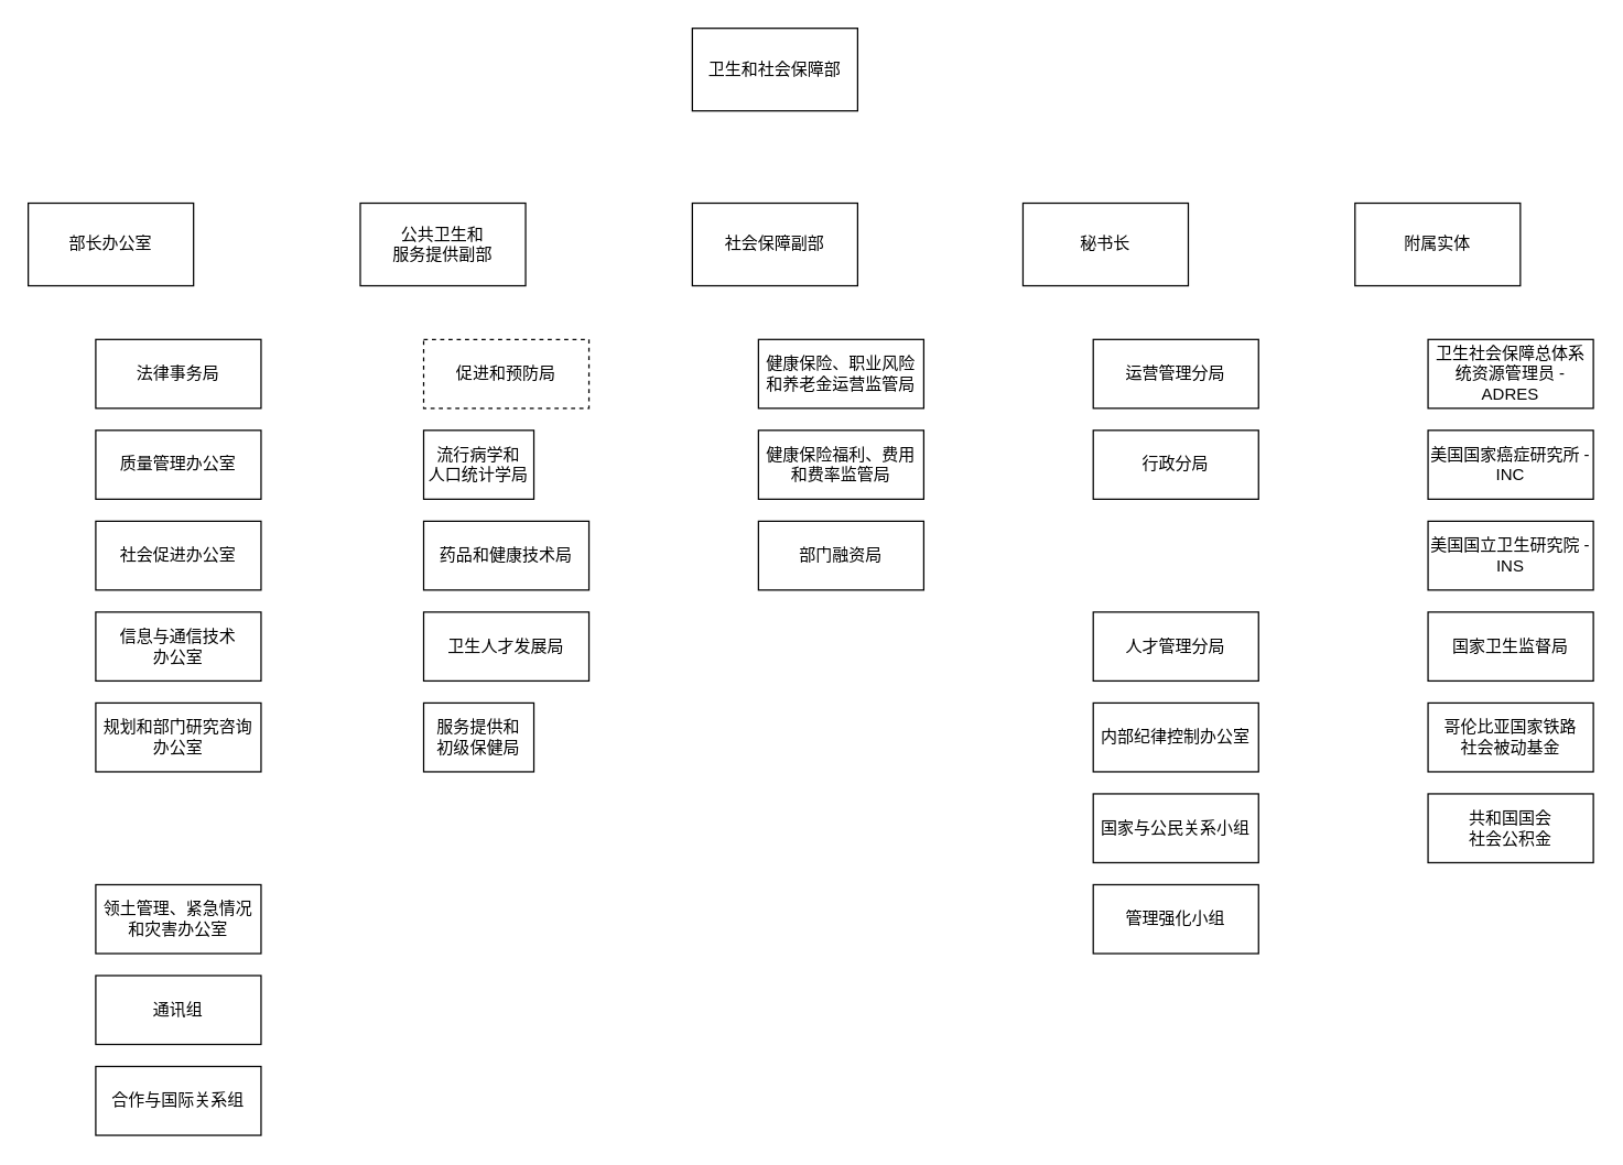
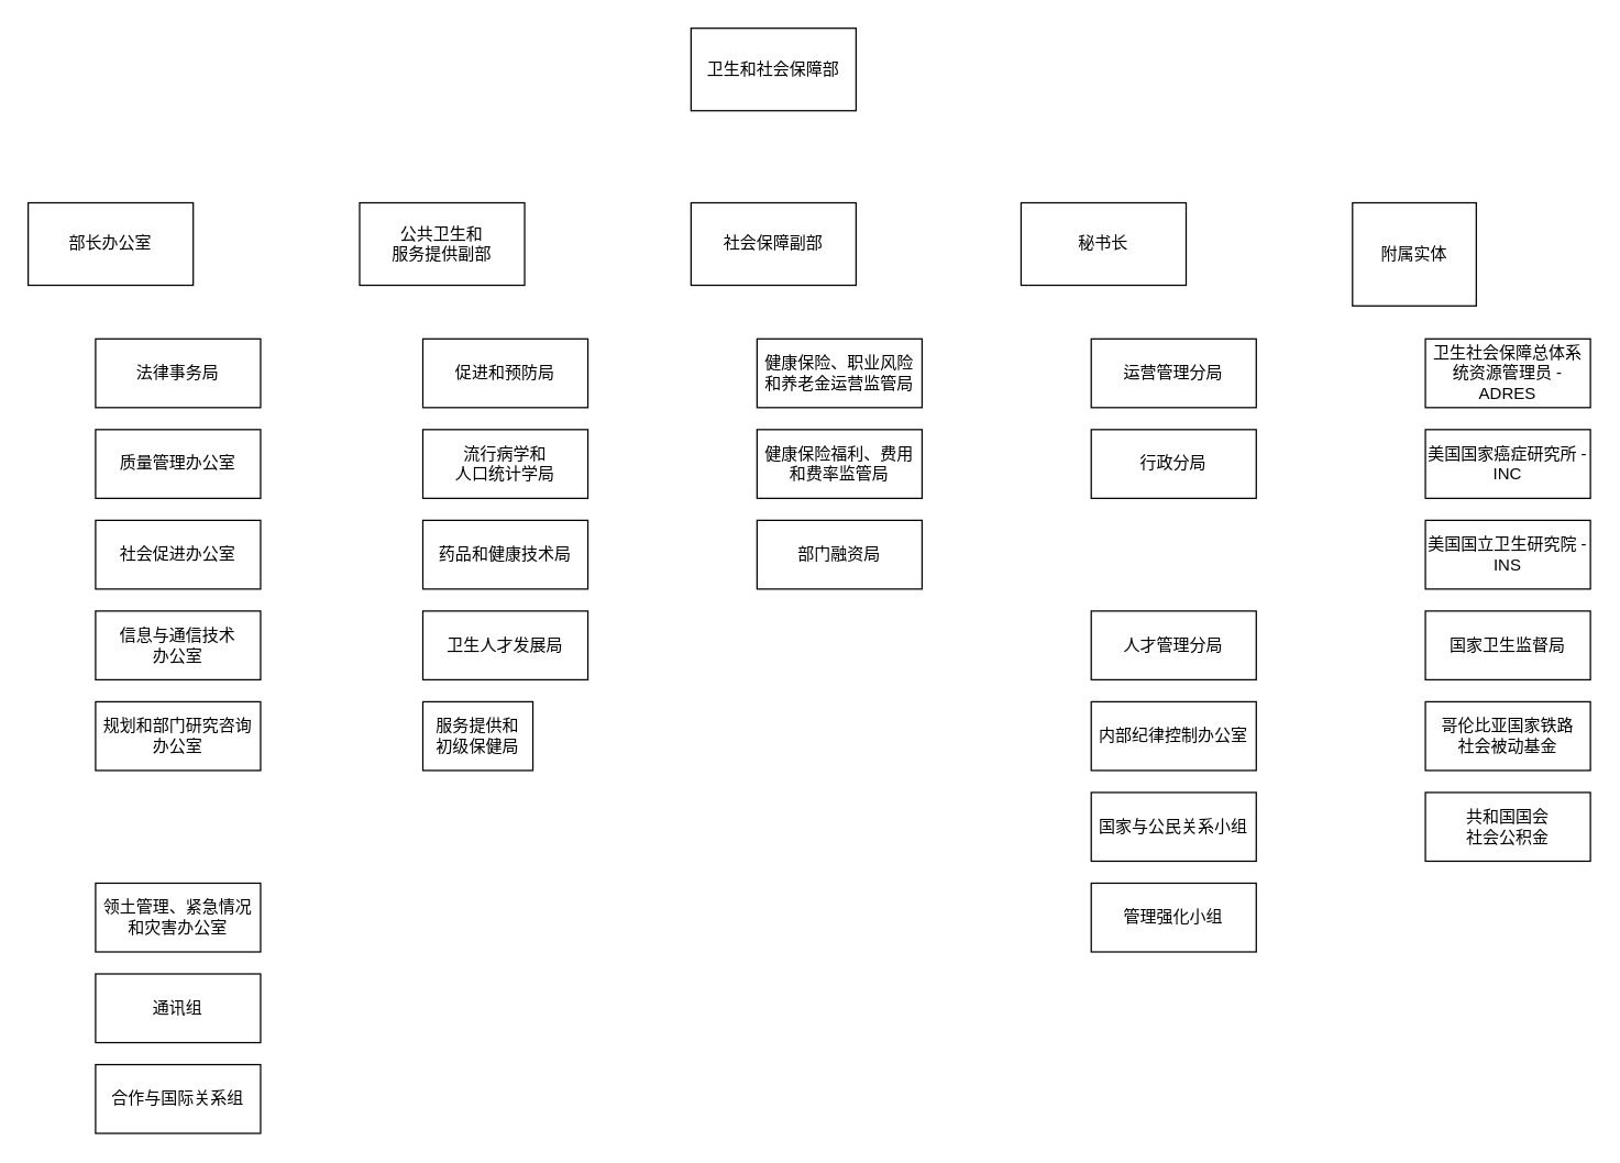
  <mxCell id="0" />
  <mxCell id="1" parent="0" />
  <mxCell id="2" value="卫生和社会保障部" style="rounded=0;whiteSpace=wrap;html=1;" vertex="1" parent="1"><mxGeometry x="502" y="20" width="120" height="60" as="geometry" /></mxCell>
  <mxCell id="3" value="部长办公室" style="rounded=0;whiteSpace=wrap;html=1;" vertex="1" parent="1"><mxGeometry x="20" y="147" width="120" height="60" as="geometry" /></mxCell>
  <mxCell id="4" value="公共卫生和&lt;div&gt;服务提供副部&lt;/div&gt;" style="rounded=0;whiteSpace=wrap;html=1;" vertex="1" parent="1"><mxGeometry x="261" y="147" width="120" height="60" as="geometry" /></mxCell>
  <mxCell id="5" value="社会保障副部" style="rounded=0;whiteSpace=wrap;html=1;" vertex="1" parent="1"><mxGeometry x="502" y="147" width="120" height="60" as="geometry" /></mxCell>
  <mxCell id="6" value="秘书长" style="rounded=0;whiteSpace=wrap;html=1;" vertex="1" parent="1"><mxGeometry x="742" y="147" width="120" height="60" as="geometry" /></mxCell>
- <mxCell id="7" value="附属实体" style="rounded=0;whiteSpace=wrap;html=1;" vertex="1" parent="1"><mxGeometry x="983" y="147" width="120" height="60" as="geometry" /></mxCell>
+ <mxCell id="7" value="附属实体" style="rounded=0;whiteSpace=wrap;html=1;" vertex="1" parent="1"><mxGeometry x="983" y="147" width="90" height="75" as="geometry" /></mxCell>
  <mxCell id="8" value="法律事务局" style="rounded=0;whiteSpace=wrap;html=1;" vertex="1" parent="1"><mxGeometry x="69" y="246" width="120" height="50" as="geometry" /></mxCell>
  <mxCell id="9" value="&lt;div&gt;质量管理办公室&lt;/div&gt;" style="rounded=0;whiteSpace=wrap;html=1;" vertex="1" parent="1"><mxGeometry x="69" y="312" width="120" height="50" as="geometry" /></mxCell>
  <mxCell id="10" value="&lt;div&gt;&lt;span style=&quot;background-color: initial;&quot;&gt;社会促进办公室&lt;/span&gt;&lt;/div&gt;&lt;div&gt;&lt;/div&gt;" style="rounded=0;whiteSpace=wrap;html=1;" vertex="1" parent="1"><mxGeometry x="69" y="378" width="120" height="50" as="geometry" /></mxCell>
  <mxCell id="11" value="&lt;div&gt;&lt;div&gt;&lt;span style=&quot;background-color: initial;&quot;&gt;信息与通信技术&lt;/span&gt;&lt;/div&gt;&lt;div&gt;&lt;span style=&quot;background-color: initial;&quot;&gt;办公室&lt;/span&gt;&lt;/div&gt;&lt;/div&gt;&lt;div&gt;&lt;/div&gt;" style="rounded=0;whiteSpace=wrap;html=1;" vertex="1" parent="1"><mxGeometry x="69" y="444" width="120" height="50" as="geometry" /></mxCell>
  <mxCell id="12" value="&lt;div&gt;&lt;div&gt;规划和部门研究咨询办公室&lt;br&gt;&lt;/div&gt;&lt;/div&gt;&lt;div&gt;&lt;/div&gt;" style="rounded=0;whiteSpace=wrap;html=1;" vertex="1" parent="1"><mxGeometry x="69" y="510" width="120" height="50" as="geometry" /></mxCell>
  <mxCell id="13" value="&lt;div&gt;&lt;div&gt;领土管理、紧急情况和灾害办公室&lt;br&gt;&lt;/div&gt;&lt;/div&gt;&lt;div&gt;&lt;/div&gt;" style="rounded=0;whiteSpace=wrap;html=1;" vertex="1" parent="1"><mxGeometry x="69" y="642" width="120" height="50" as="geometry" /></mxCell>
  <mxCell id="14" value="&lt;div&gt;&lt;div&gt;通讯组&lt;br&gt;&lt;/div&gt;&lt;/div&gt;&lt;div&gt;&lt;/div&gt;" style="rounded=0;whiteSpace=wrap;html=1;" vertex="1" parent="1"><mxGeometry x="69" y="708" width="120" height="50" as="geometry" /></mxCell>
  <mxCell id="15" value="&lt;div&gt;&lt;div&gt;合作与国际关系组&lt;br&gt;&lt;/div&gt;&lt;/div&gt;&lt;div&gt;&lt;/div&gt;" style="rounded=0;whiteSpace=wrap;html=1;" vertex="1" parent="1"><mxGeometry x="69" y="774" width="120" height="50" as="geometry" /></mxCell>
- <mxCell id="16" value="促进和预防局" style="rounded=0;whiteSpace=wrap;html=1;dashed=1;" vertex="1" parent="1"><mxGeometry x="307" y="246" width="120" height="50" as="geometry" /></mxCell>
- <mxCell id="17" value="流行病学和&lt;div&gt;人口统计学局&lt;/div&gt;" style="rounded=0;whiteSpace=wrap;html=1;" vertex="1" parent="1"><mxGeometry x="307" y="312" width="80" height="50" as="geometry" /></mxCell>
+ <mxCell id="16" value="促进和预防局" style="rounded=0;whiteSpace=wrap;html=1;" vertex="1" parent="1"><mxGeometry x="307" y="246" width="120" height="50" as="geometry" /></mxCell>
+ <mxCell id="17" value="流行病学和&lt;div&gt;人口统计学局&lt;/div&gt;" style="rounded=0;whiteSpace=wrap;html=1;" vertex="1" parent="1"><mxGeometry x="307" y="312" width="120" height="50" as="geometry" /></mxCell>
  <mxCell id="18" value="药品和健康技术局" style="rounded=0;whiteSpace=wrap;html=1;" vertex="1" parent="1"><mxGeometry x="307" y="378" width="120" height="50" as="geometry" /></mxCell>
  <mxCell id="19" value="卫生人才发展局" style="rounded=0;whiteSpace=wrap;html=1;" vertex="1" parent="1"><mxGeometry x="307" y="444" width="120" height="50" as="geometry" /></mxCell>
  <mxCell id="20" value="服务提供和&lt;div&gt;初级保健局&lt;/div&gt;" style="rounded=0;whiteSpace=wrap;html=1;" vertex="1" parent="1"><mxGeometry x="307" y="510" width="80" height="50" as="geometry" /></mxCell>
  <mxCell id="21" value="健康保险、职业风险和养老金运营监管局" style="rounded=0;whiteSpace=wrap;html=1;" vertex="1" parent="1"><mxGeometry x="550" y="246" width="120" height="50" as="geometry" /></mxCell>
  <mxCell id="22" value="健康保险福利、费用和费率监管局" style="rounded=0;whiteSpace=wrap;html=1;" vertex="1" parent="1"><mxGeometry x="550" y="312" width="120" height="50" as="geometry" /></mxCell>
  <mxCell id="23" value="部门融资局" style="rounded=0;whiteSpace=wrap;html=1;" vertex="1" parent="1"><mxGeometry x="550" y="378" width="120" height="50" as="geometry" /></mxCell>
  <mxCell id="24" value="运营管理分局" style="rounded=0;whiteSpace=wrap;html=1;" vertex="1" parent="1"><mxGeometry x="793" y="246" width="120" height="50" as="geometry" /></mxCell>
  <mxCell id="25" value="行政分局" style="rounded=0;whiteSpace=wrap;html=1;" vertex="1" parent="1"><mxGeometry x="793" y="312" width="120" height="50" as="geometry" /></mxCell>
  <mxCell id="26" value="人才管理分局" style="rounded=0;whiteSpace=wrap;html=1;" vertex="1" parent="1"><mxGeometry x="793" y="444" width="120" height="50" as="geometry" /></mxCell>
  <mxCell id="27" value="内部纪律控制办公室" style="rounded=0;whiteSpace=wrap;html=1;" vertex="1" parent="1"><mxGeometry x="793" y="510" width="120" height="50" as="geometry" /></mxCell>
  <mxCell id="28" value="国家与公民关系小组" style="rounded=0;whiteSpace=wrap;html=1;" vertex="1" parent="1"><mxGeometry x="793" y="576" width="120" height="50" as="geometry" /></mxCell>
  <mxCell id="29" value="管理强化小组" style="rounded=0;whiteSpace=wrap;html=1;" vertex="1" parent="1"><mxGeometry x="793" y="642" width="120" height="50" as="geometry" /></mxCell>
  <mxCell id="30" value="" style="group" vertex="1" connectable="0" parent="1"><mxGeometry x="1036" y="246" width="120" height="380" as="geometry" /></mxCell>
  <mxCell id="31" value="卫生社会保障总体系统资源管理员 ‑ ADRES" style="rounded=0;whiteSpace=wrap;html=1;" vertex="1" parent="30"><mxGeometry width="120" height="50" as="geometry" /></mxCell>
  <mxCell id="32" value="美国国家癌症研究所 ‑ INC" style="rounded=0;whiteSpace=wrap;html=1;" vertex="1" parent="30"><mxGeometry y="66" width="120" height="50" as="geometry" /></mxCell>
  <mxCell id="33" value="美国国立卫生研究院 ‑ INS" style="rounded=0;whiteSpace=wrap;html=1;" vertex="1" parent="30"><mxGeometry y="132" width="120" height="50" as="geometry" /></mxCell>
  <mxCell id="34" value="国家卫生监督局" style="rounded=0;whiteSpace=wrap;html=1;" vertex="1" parent="30"><mxGeometry y="198" width="120" height="50" as="geometry" /></mxCell>
  <mxCell id="35" value="哥伦比亚国家铁路&lt;div&gt;社会被动基金&lt;/div&gt;" style="rounded=0;whiteSpace=wrap;html=1;" vertex="1" parent="30"><mxGeometry y="264" width="120" height="50" as="geometry" /></mxCell>
  <mxCell id="36" value="共和国国会&lt;div&gt;社会&lt;span style=&quot;background-color: initial;&quot;&gt;公积金&lt;/span&gt;&lt;/div&gt;" style="rounded=0;whiteSpace=wrap;html=1;" vertex="1" parent="30"><mxGeometry y="330" width="120" height="50" as="geometry" /></mxCell>
